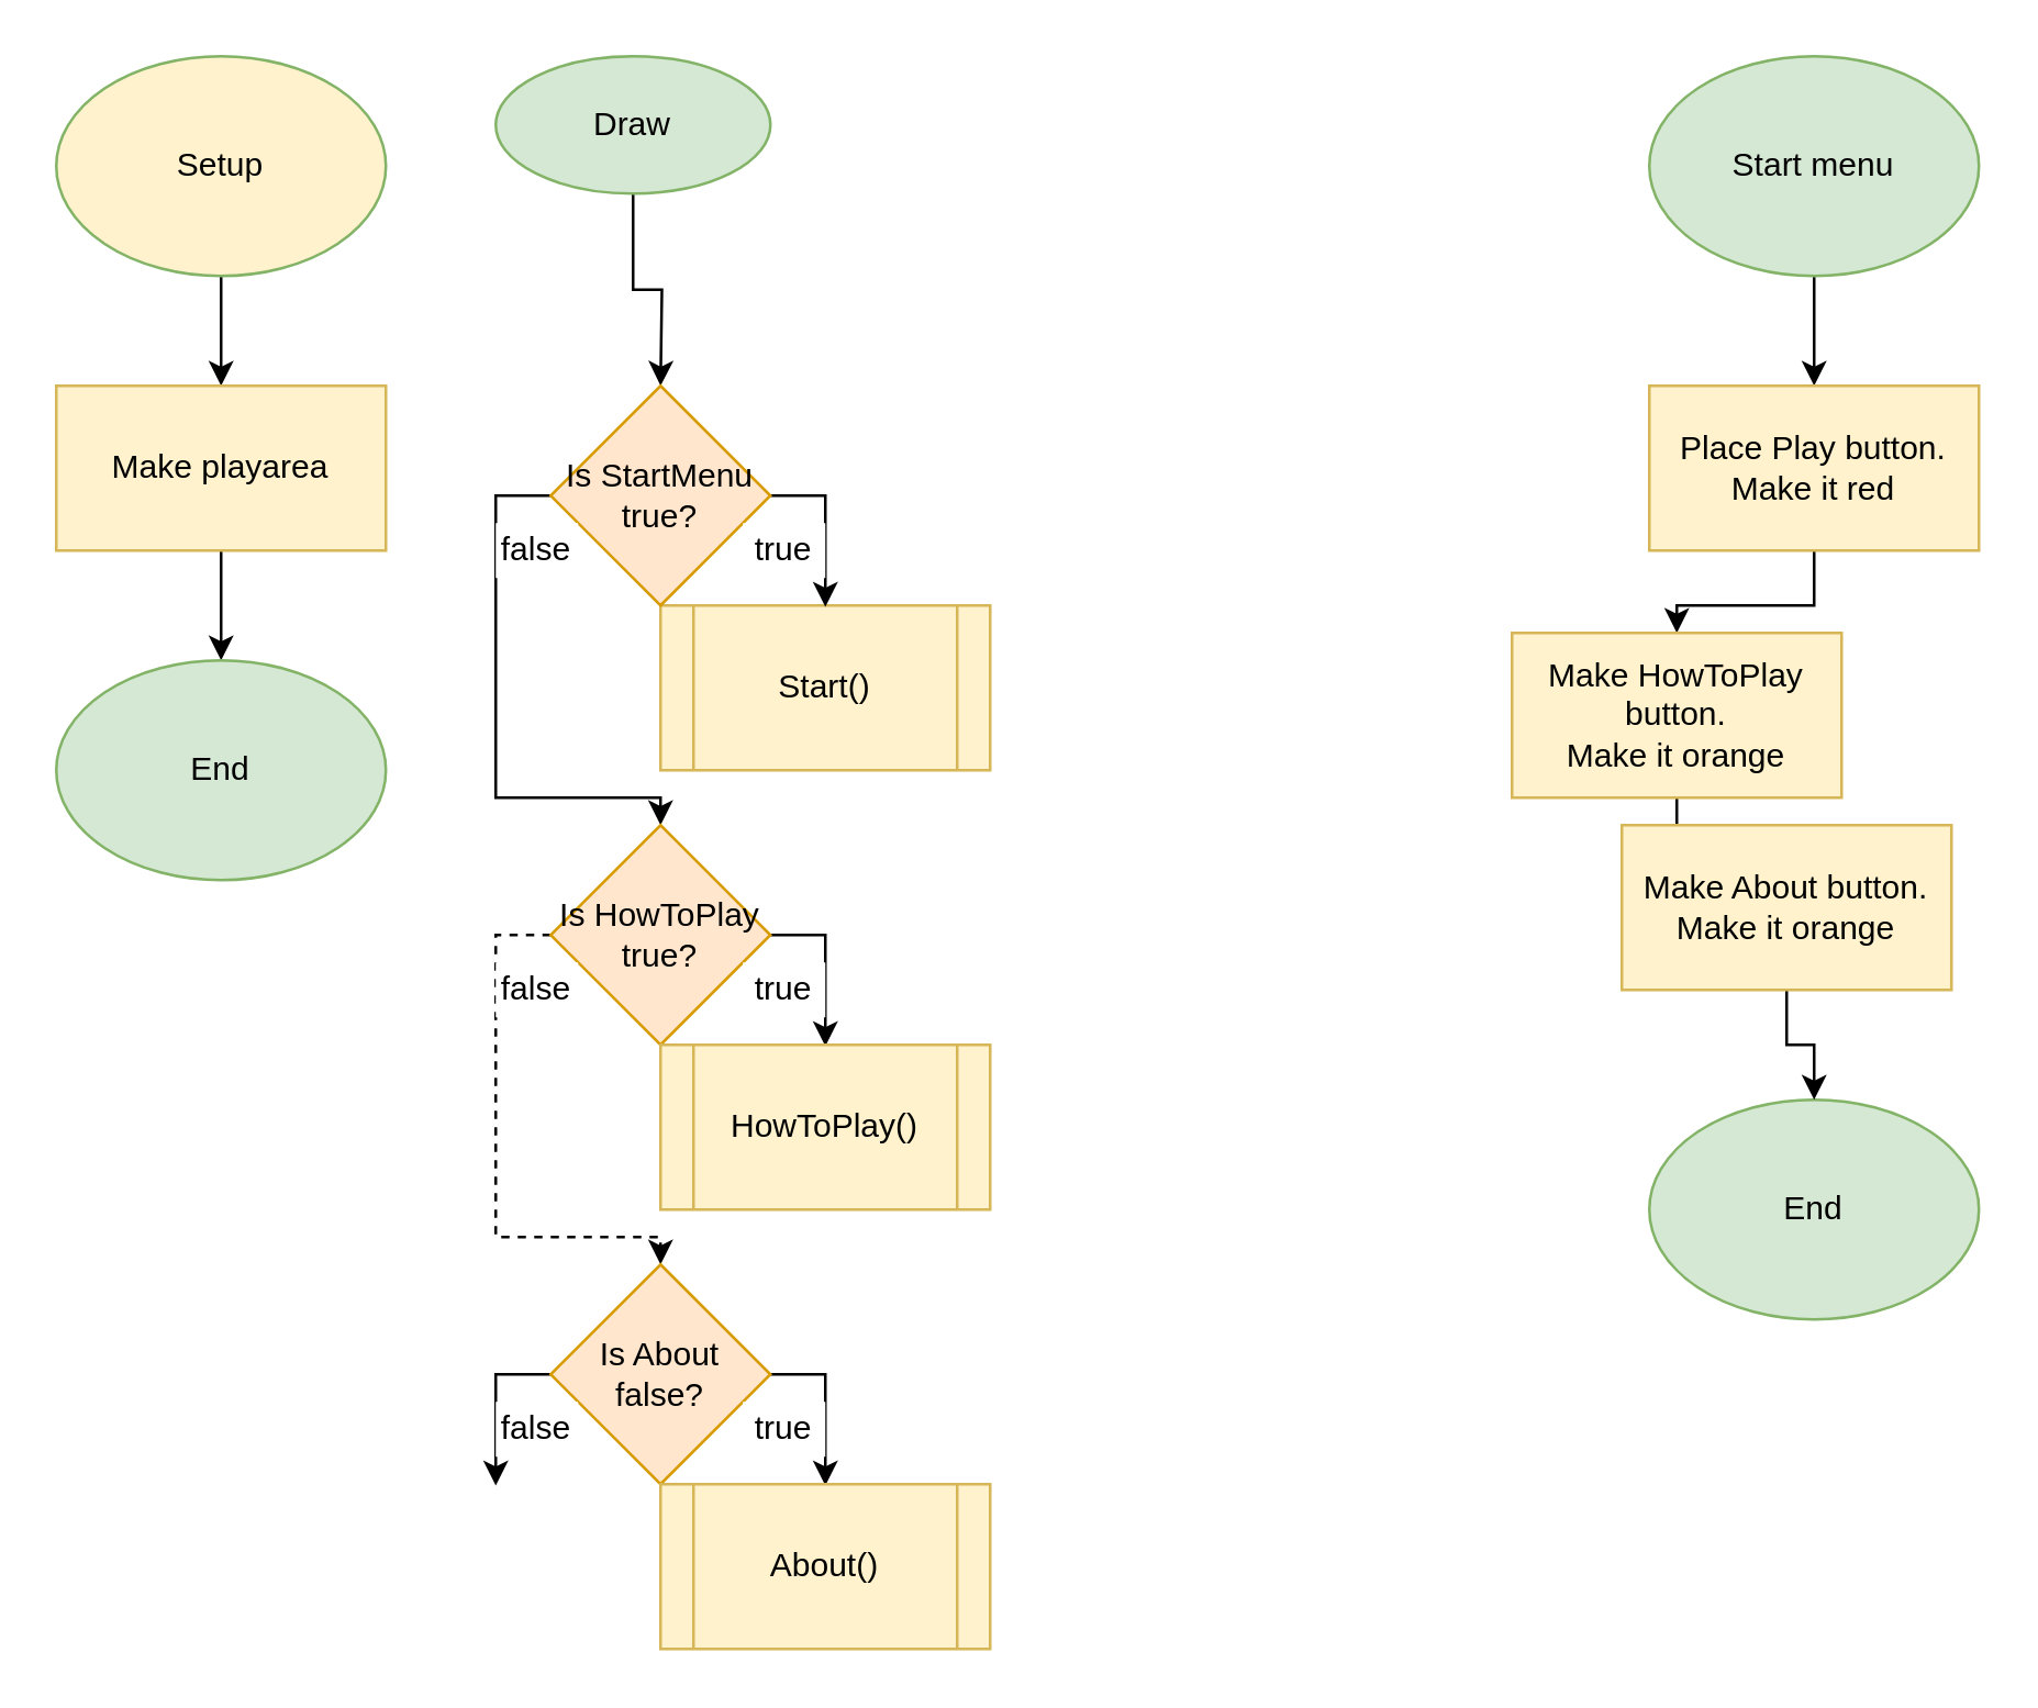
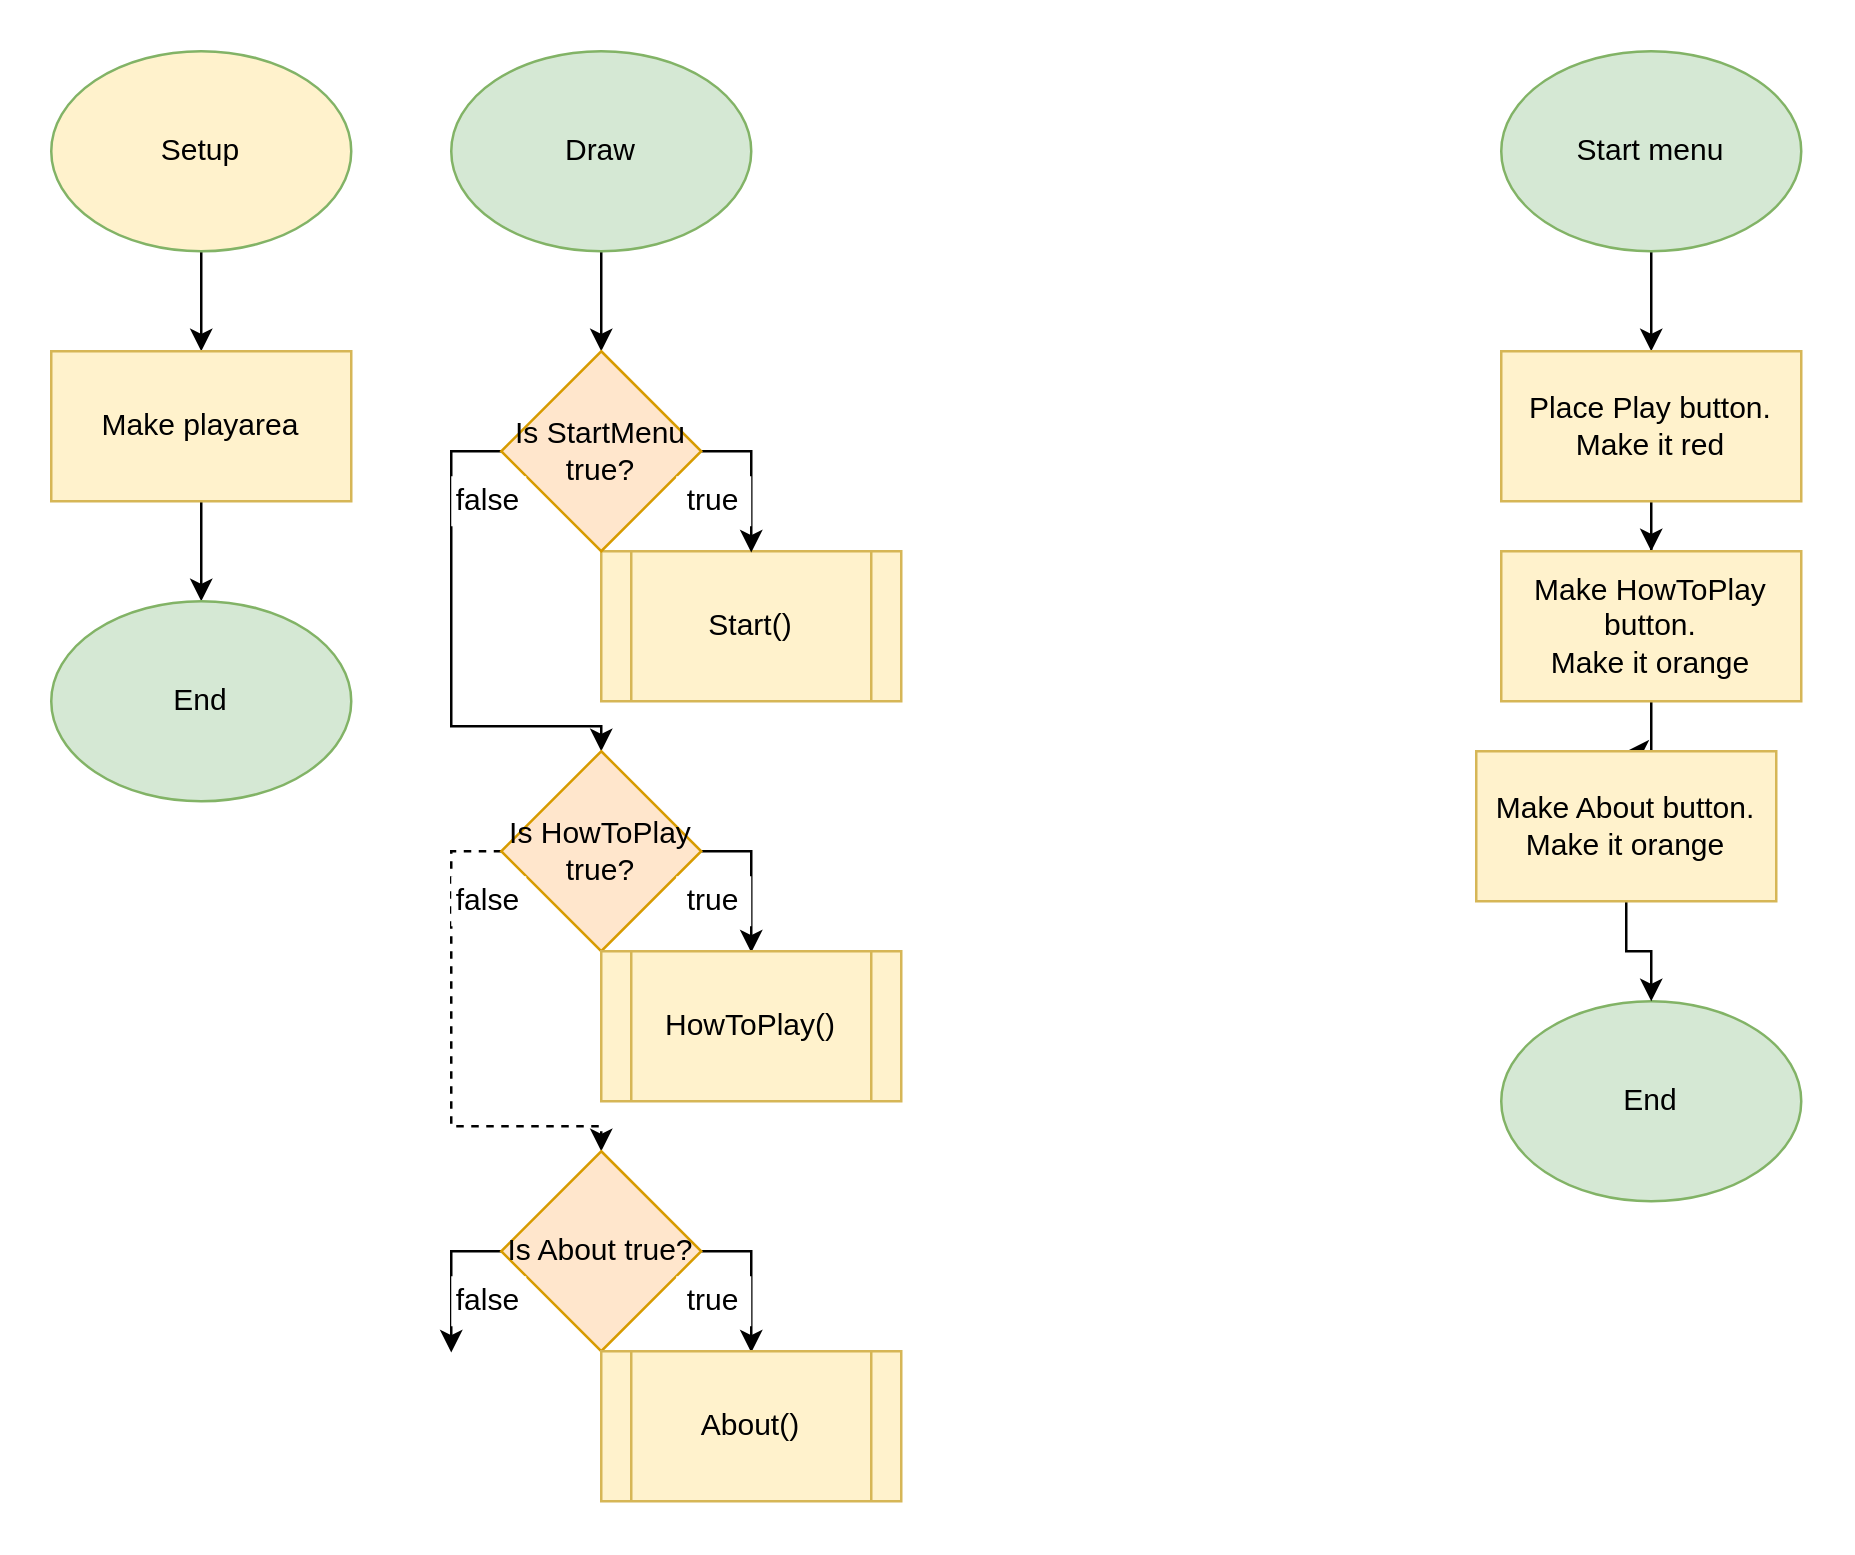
  <mxCell id="0" />
  <mxCell id="1" parent="0" />
  <mxCell id="2" value="" style="edgeStyle=orthogonalEdgeStyle;rounded=0;orthogonalLoop=1;jettySize=auto;html=1;" parent="1" source="3" edge="1"><mxGeometry relative="1" as="geometry"><mxPoint x="80" y="140" as="targetPoint" /></mxGeometry></mxCell>
  <mxCell id="3" value="Setup" style="ellipse;whiteSpace=wrap;html=1;fillColor=#fff2cc;strokeColor=#82b366;" parent="1" vertex="1"><mxGeometry x="20" y="20" width="120" height="80" as="geometry" /></mxCell>
  <mxCell id="4" value="" style="edgeStyle=orthogonalEdgeStyle;rounded=0;orthogonalLoop=1;jettySize=auto;html=1;" parent="1" source="5" edge="1"><mxGeometry relative="1" as="geometry"><mxPoint x="80" y="240" as="targetPoint" /></mxGeometry></mxCell>
  <mxCell id="5" value="Make playarea" style="whiteSpace=wrap;html=1;labelBackgroundColor=none;fillColor=#fff2cc;strokeColor=#d6b656;" parent="1" vertex="1"><mxGeometry x="20" y="140" width="120" height="60" as="geometry" /></mxCell>
  <mxCell id="6" value="End" style="ellipse;whiteSpace=wrap;html=1;labelBackgroundColor=none;fillColor=#d5e8d4;strokeColor=#82b366;" parent="1" vertex="1"><mxGeometry x="20" y="240" width="120" height="80" as="geometry" /></mxCell>
  <mxCell id="7" style="edgeStyle=orthogonalEdgeStyle;rounded=0;orthogonalLoop=1;jettySize=auto;html=1;" parent="1" source="8" edge="1"><mxGeometry relative="1" as="geometry"><mxPoint x="240" y="140" as="targetPoint" /></mxGeometry></mxCell>
- <mxCell id="8" value="Draw" style="ellipse;whiteSpace=wrap;html=1;labelBackgroundColor=none;fillColor=#d5e8d4;strokeColor=#82b366;" parent="1" vertex="1"><mxGeometry x="180" y="20" width="100" height="50" as="geometry" /></mxCell>
+ <mxCell id="8" value="Draw" style="ellipse;whiteSpace=wrap;html=1;labelBackgroundColor=none;fillColor=#d5e8d4;strokeColor=#82b366;" parent="1" vertex="1"><mxGeometry x="180" y="20" width="120" height="80" as="geometry" /></mxCell>
  <mxCell id="9" value="Start()" style="shape=process;whiteSpace=wrap;html=1;backgroundOutline=1;fillColor=#fff2cc;strokeColor=#d6b656;labelBackgroundColor=none;" parent="1" vertex="1"><mxGeometry x="240" y="220" width="120" height="60" as="geometry" /></mxCell>
  <mxCell id="10" value="" style="edgeStyle=orthogonalEdgeStyle;rounded=0;orthogonalLoop=1;jettySize=auto;html=1;" parent="1" source="11" edge="1"><mxGeometry relative="1" as="geometry"><mxPoint x="660" y="140" as="targetPoint" /></mxGeometry></mxCell>
  <mxCell id="11" value="Start menu" style="ellipse;whiteSpace=wrap;html=1;fillColor=#d5e8d4;strokeColor=#82b366;" parent="1" vertex="1"><mxGeometry x="600" y="20" width="120" height="80" as="geometry" /></mxCell>
  <mxCell id="12" value="End" style="ellipse;whiteSpace=wrap;html=1;shadow=0;fillColor=#d5e8d4;strokeColor=#82b366;" parent="1" vertex="1"><mxGeometry x="600" y="400" width="120" height="80" as="geometry" /></mxCell>
  <mxCell id="13" style="edgeStyle=orthogonalEdgeStyle;rounded=0;orthogonalLoop=1;jettySize=auto;html=1;" parent="1" source="15" edge="1"><mxGeometry relative="1" as="geometry"><mxPoint x="300" y="220" as="targetPoint" /></mxGeometry></mxCell>
  <mxCell id="14" style="edgeStyle=orthogonalEdgeStyle;rounded=0;orthogonalLoop=1;jettySize=auto;html=1;" parent="1" source="15" edge="1"><mxGeometry relative="1" as="geometry"><mxPoint x="240" y="300" as="targetPoint" /><Array as="points"><mxPoint x="180" y="180" /><mxPoint x="180" y="290" /><mxPoint x="240" y="290" /></Array></mxGeometry></mxCell>
  <mxCell id="15" value="Is StartMenu true?" style="rhombus;whiteSpace=wrap;html=1;shadow=0;fillColor=#ffe6cc;strokeColor=#d79b00;" parent="1" vertex="1"><mxGeometry x="200" y="140" width="80" height="80" as="geometry" /></mxCell>
  <mxCell id="16" value="true" style="text;strokeColor=none;align=center;fillColor=#FFFFFF;html=1;verticalAlign=middle;whiteSpace=wrap;rounded=0;shadow=0;" parent="1" vertex="1"><mxGeometry x="270" y="190" width="30" height="20" as="geometry" /></mxCell>
  <mxCell id="17" value="false" style="text;strokeColor=none;align=center;fillColor=#FFFFFF;html=1;verticalAlign=middle;whiteSpace=wrap;rounded=0;shadow=0;" parent="1" vertex="1"><mxGeometry x="180" y="190" width="30" height="20" as="geometry" /></mxCell>
  <mxCell id="18" value="" style="edgeStyle=orthogonalEdgeStyle;rounded=0;orthogonalLoop=1;jettySize=auto;html=1;" edge="1" parent="1" source="19" target="21"><mxGeometry relative="1" as="geometry" /></mxCell>
  <mxCell id="19" value="Place Play button. Make it red" style="rounded=0;whiteSpace=wrap;html=1;fillColor=#fff2cc;strokeColor=#d6b656;" vertex="1" parent="1"><mxGeometry x="600" y="140" width="120" height="60" as="geometry" /></mxCell>
  <mxCell id="20" style="edgeStyle=orthogonalEdgeStyle;rounded=0;orthogonalLoop=1;jettySize=auto;html=1;" edge="1" parent="1" source="21" target="23"><mxGeometry relative="1" as="geometry"><mxPoint x="660" y="300" as="targetPoint" /></mxGeometry></mxCell>
- <mxCell id="21" value="Make HowToPlay button.&lt;br&gt;Make it orange" style="whiteSpace=wrap;html=1;fillColor=#fff2cc;strokeColor=#d6b656;rounded=0;" vertex="1" parent="1"><mxGeometry x="550" y="230" width="120" height="60" as="geometry" /></mxCell>
+ <mxCell id="21" value="Make HowToPlay button.&lt;br&gt;Make it orange" style="whiteSpace=wrap;html=1;fillColor=#fff2cc;strokeColor=#d6b656;rounded=0;" vertex="1" parent="1"><mxGeometry x="600" y="220" width="120" height="60" as="geometry" /></mxCell>
  <mxCell id="22" style="edgeStyle=orthogonalEdgeStyle;rounded=0;orthogonalLoop=1;jettySize=auto;html=1;entryX=0.5;entryY=0;entryDx=0;entryDy=0;" edge="1" parent="1" source="23" target="12"><mxGeometry relative="1" as="geometry" /></mxCell>
  <mxCell id="23" value="Make About button.&lt;br&gt;Make it orange" style="rounded=0;whiteSpace=wrap;html=1;fillColor=#fff2cc;strokeColor=#d6b656;" vertex="1" parent="1"><mxGeometry x="590" y="300" width="120" height="60" as="geometry" /></mxCell>
  <mxCell id="24" style="edgeStyle=orthogonalEdgeStyle;rounded=0;orthogonalLoop=1;jettySize=auto;html=1;" edge="1" parent="1" source="26"><mxGeometry relative="1" as="geometry"><mxPoint x="300" y="380" as="targetPoint" /></mxGeometry></mxCell>
  <mxCell id="25" style="edgeStyle=orthogonalEdgeStyle;rounded=0;orthogonalLoop=1;jettySize=auto;html=1;dashed=1;" edge="1" parent="1" source="26" target="32"><mxGeometry relative="1" as="geometry"><mxPoint x="190" y="460" as="targetPoint" /><Array as="points"><mxPoint x="180" y="340" /><mxPoint x="180" y="450" /><mxPoint x="240" y="450" /></Array></mxGeometry></mxCell>
  <mxCell id="26" value="Is HowToPlay true?" style="rhombus;whiteSpace=wrap;html=1;fillColor=#ffe6cc;strokeColor=#d79b00;" vertex="1" parent="1"><mxGeometry x="200" y="300" width="80" height="80" as="geometry" /></mxCell>
  <mxCell id="27" value="true" style="text;strokeColor=none;align=center;fillColor=#FFFFFF;html=1;verticalAlign=middle;whiteSpace=wrap;rounded=0;shadow=0;" vertex="1" parent="1"><mxGeometry x="270" y="350" width="30" height="20" as="geometry" /></mxCell>
  <mxCell id="28" value="false" style="text;strokeColor=none;align=center;fillColor=#FFFFFF;html=1;verticalAlign=middle;whiteSpace=wrap;rounded=0;shadow=0;" vertex="1" parent="1"><mxGeometry x="180" y="350" width="30" height="20" as="geometry" /></mxCell>
  <mxCell id="29" value="HowToPlay()" style="shape=process;whiteSpace=wrap;html=1;backgroundOutline=1;fillColor=#fff2cc;strokeColor=#d6b656;" vertex="1" parent="1"><mxGeometry x="240" y="380" width="120" height="60" as="geometry" /></mxCell>
  <mxCell id="30" style="edgeStyle=orthogonalEdgeStyle;rounded=0;orthogonalLoop=1;jettySize=auto;html=1;" edge="1" parent="1" source="32"><mxGeometry relative="1" as="geometry"><mxPoint x="300" y="540" as="targetPoint" /></mxGeometry></mxCell>
  <mxCell id="31" style="edgeStyle=orthogonalEdgeStyle;rounded=0;orthogonalLoop=1;jettySize=auto;html=1;" edge="1" parent="1" source="32"><mxGeometry relative="1" as="geometry"><mxPoint x="180" y="540" as="targetPoint" /></mxGeometry></mxCell>
- <mxCell id="32" value="Is About false?" style="rhombus;whiteSpace=wrap;html=1;fillColor=#ffe6cc;strokeColor=#d79b00;" vertex="1" parent="1"><mxGeometry x="200" y="460" width="80" height="80" as="geometry" /></mxCell>
+ <mxCell id="32" value="Is About true?" style="rhombus;whiteSpace=wrap;html=1;fillColor=#ffe6cc;strokeColor=#d79b00;" vertex="1" parent="1"><mxGeometry x="200" y="460" width="80" height="80" as="geometry" /></mxCell>
  <mxCell id="33" value="About()" style="shape=process;whiteSpace=wrap;html=1;backgroundOutline=1;fillColor=#fff2cc;strokeColor=#d6b656;" vertex="1" parent="1"><mxGeometry x="240" y="540" width="120" height="60" as="geometry" /></mxCell>
  <mxCell id="34" value="true" style="text;strokeColor=none;align=center;fillColor=#FFFFFF;html=1;verticalAlign=middle;whiteSpace=wrap;rounded=0;shadow=0;" vertex="1" parent="1"><mxGeometry x="270" y="510" width="30" height="20" as="geometry" /></mxCell>
  <mxCell id="35" value="false" style="text;strokeColor=none;align=center;fillColor=#FFFFFF;html=1;verticalAlign=middle;whiteSpace=wrap;rounded=0;shadow=0;" vertex="1" parent="1"><mxGeometry x="180" y="510" width="30" height="20" as="geometry" /></mxCell>
